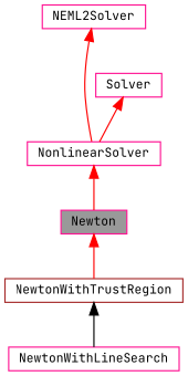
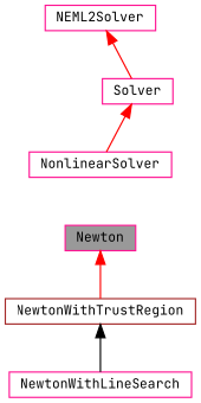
  digraph {
    fontname="JetBrains Mono"
    node [color=deeppink fillcolor=white fontname="JetBrains Mono" fontsize=10 shape=box style=filled]
    edge [color=red dir=back fontname="JetBrains Mono" fontsize=10 labelfontname=Helvetica labelfontsize=10 style=solid]
    n1 [fillcolor=grey60 fontcolor=black height=0.2 label=Newton width=0.4]
    n2 [color=brown height=0.2 label=NewtonWithTrustRegion width=0.4]
    n3 [height=0.2 label=NewtonWithLineSearch width=0.4]
    n4 [height=0.2 label=NonlinearSolver width=0.4]
    n5 [height=0.2 label=Solver width=0.4]
    n6 [height=0.2 label=NEML2Solver width=0.4]
    n1 -> n2
    n2 -> n3 [color=black]
-   n4 -> n1
    n5 -> n4
-   n6 -> n4
+   n6 -> n5
  }
